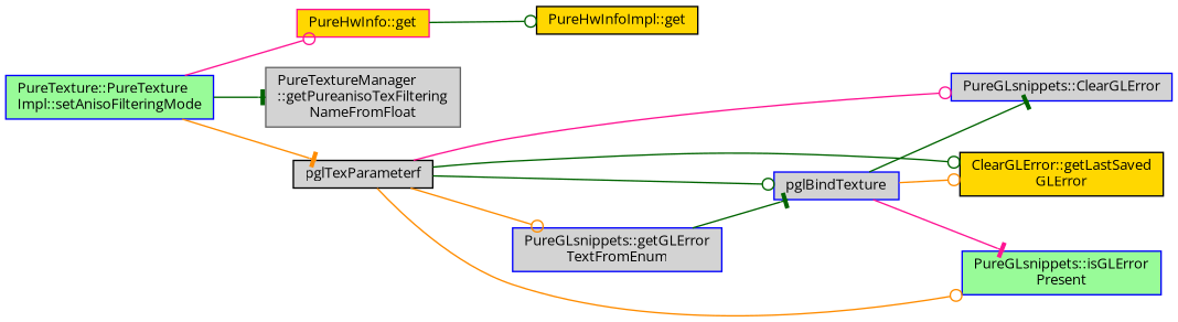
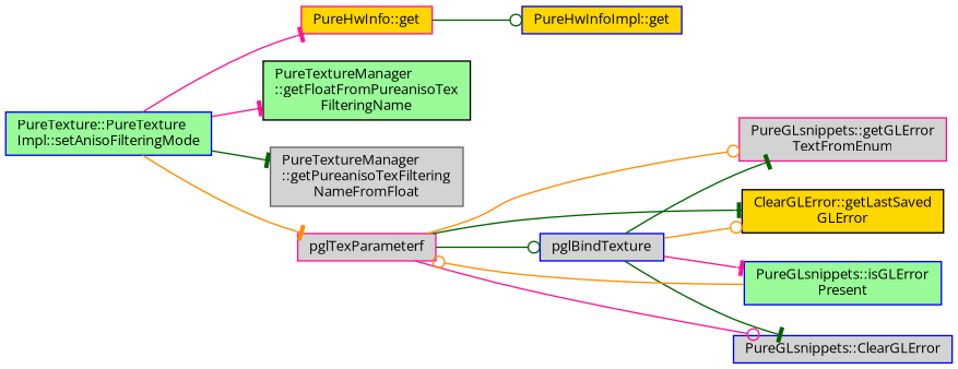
  digraph {
    fontname="Open Sans"
    rankdir=LR
    node [color=blue fillcolor=lightgrey fontname="Open Sans" fontsize=10 shape=record style=filled]
    edge [arrowhead=odot color=darkgreen fontname="Open Sans" fontsize=10 labelfontname=Helvetica labelfontsize=10 style=solid]
    n1 [fillcolor=palegreen fontcolor=black height=0.2 label="PureTexture::PureTexture\lImpl::setAnisoFilteringMode" width=0.4]
    n2 [color=deeppink fillcolor=gold height=0.2 label="PureHwInfo::get" width=0.4]
+   n3 [color=black fillcolor=palegreen height=0.2 label="PureTextureManager\l::getFloatFromPureanisoTex\lFilteringName" width=0.4]
    n4 [color=gray40 height=0.2 label="PureTextureManager\l::getPureanisoTexFiltering\lNameFromFloat" width=0.4]
-   n5 [color=black height=0.2 label=pglTexParameterf width=0.4]
-   n6 [color=black fillcolor=gold height=0.2 label="PureHwInfoImpl::get" width=0.4]
+   n5 [color=deeppink height=0.2 label=pglTexParameterf width=0.4]
+   n6 [fillcolor=gold height=0.2 label="PureHwInfoImpl::get" width=0.4]
    n7 [height=0.2 label=pglBindTexture width=0.4]
    n8 [height=0.2 label="PureGLsnippets::ClearGLError" width=0.4]
-   n9 [height=0.2 label="PureGLsnippets::getGLError\lTextFromEnum" width=0.4]
+   n9 [color=deeppink height=0.2 label="PureGLsnippets::getGLError\lTextFromEnum" width=0.4]
    n10 [color=black fillcolor=gold height=0.2 label="ClearGLError::getLastSaved\lGLError" width=0.4]
    n11 [fillcolor=palegreen height=0.2 label="PureGLsnippets::isGLError\lPresent" width=0.4]
-   n1 -> n2 [color=deeppink]
+   n1 -> n2 [arrowhead=tee color=deeppink]
+   n1 -> n3 [arrowhead=tee color=deeppink]
    n1 -> n4 [arrowhead=tee]
    n1 -> n5 [arrowhead=tee color=darkorange]
    n2 -> n6
    n5 -> n7
    n5 -> n8 [color=deeppink]
    n5 -> n9 [color=darkorange]
-   n5 -> n10
-   n5 -> n11 [color=darkorange]
+   n5 -> n10 [arrowhead=tee]
+   n11 -> n5 [color=darkorange]
    n7 -> n8 [arrowhead=tee]
-   n9 -> n7 [arrowhead=tee]
+   n7 -> n9 [arrowhead=tee]
    n7 -> n10 [color=darkorange]
    n7 -> n11 [arrowhead=tee color=deeppink]
  }
